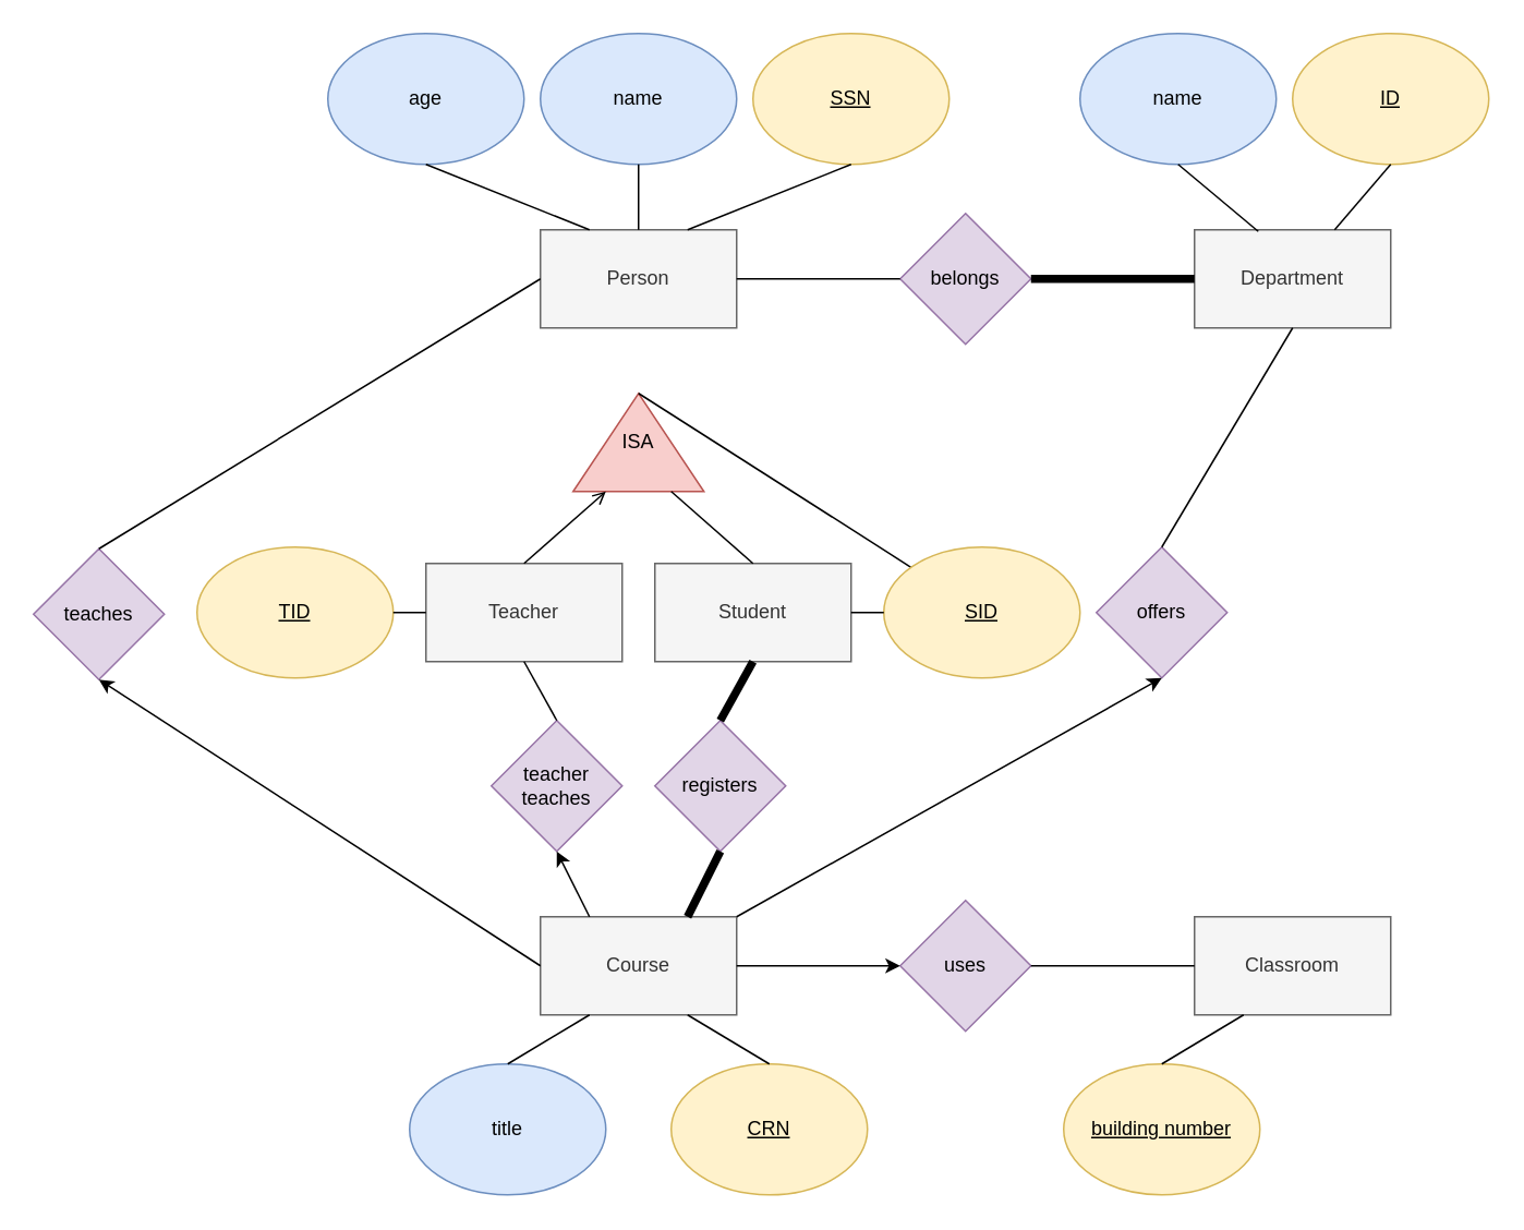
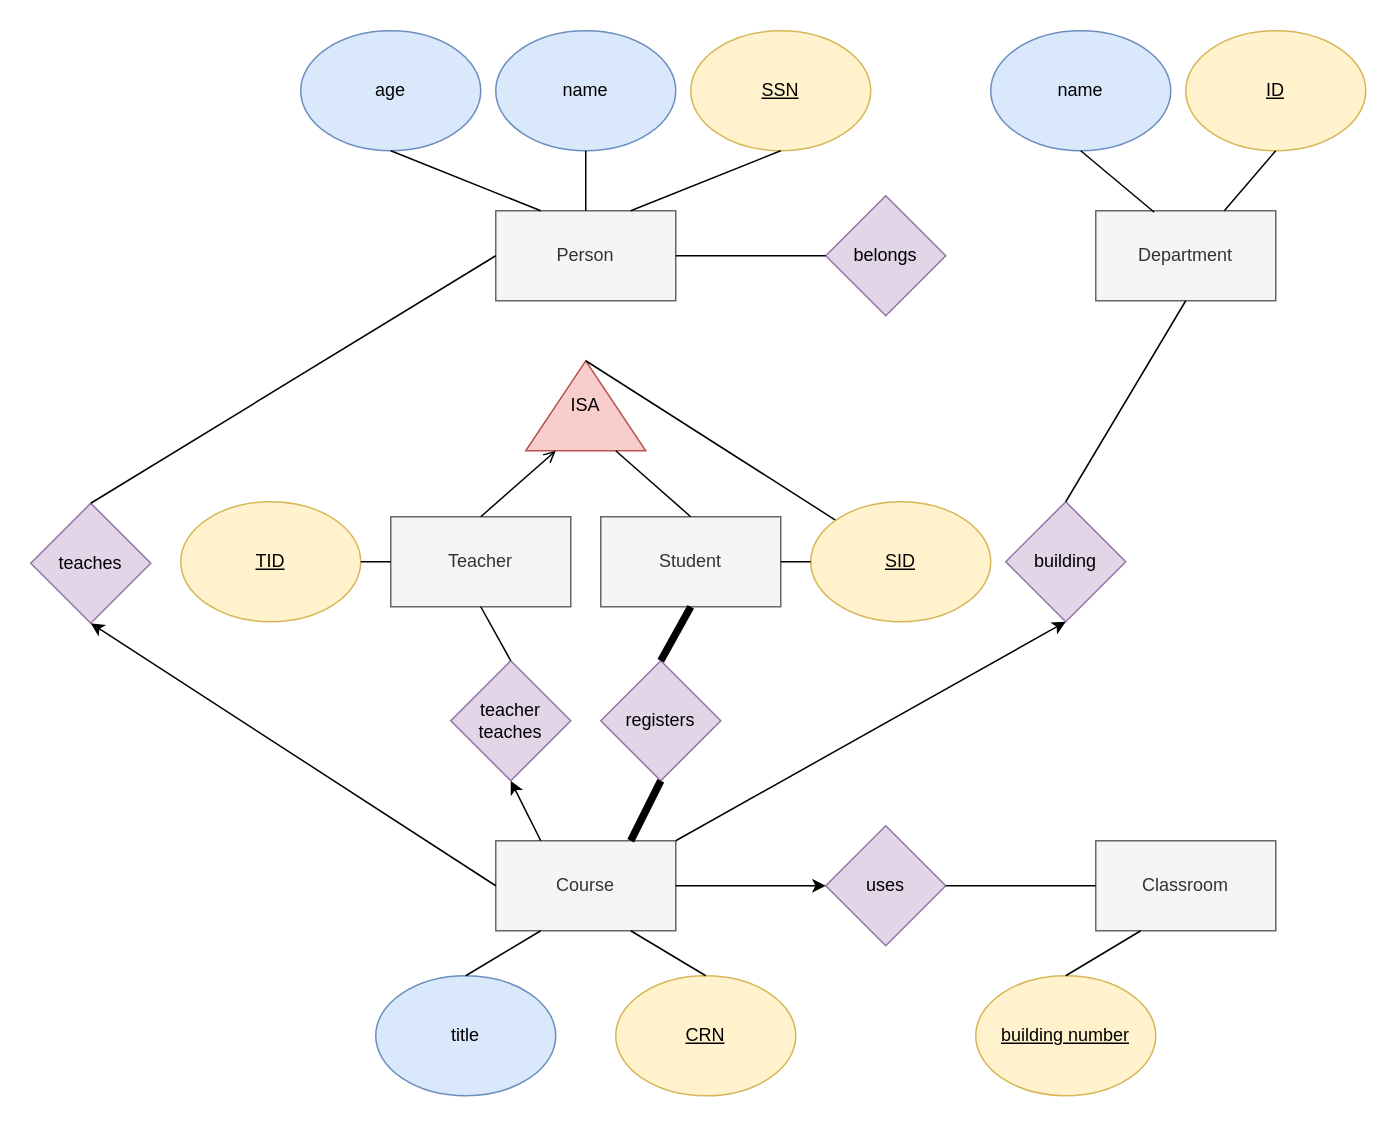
  <mxCell id="0" />
  <mxCell id="1" parent="0" />
  <mxCell id="2" value="Person" style="rounded=0;whiteSpace=wrap;html=1;fillColor=#f5f5f5;fontColor=#333333;strokeColor=#666666;" parent="1" vertex="1"><mxGeometry x="330" y="140" width="120" height="60" as="geometry" /></mxCell>
  <mxCell id="3" value="age" style="ellipse;whiteSpace=wrap;html=1;fillColor=#dae8fc;strokeColor=#6c8ebf;" parent="1" vertex="1"><mxGeometry x="200" y="20" width="120" height="80" as="geometry" /></mxCell>
  <mxCell id="4" value="name" style="ellipse;whiteSpace=wrap;html=1;fillColor=#dae8fc;strokeColor=#6c8ebf;" parent="1" vertex="1"><mxGeometry x="330" y="20" width="120" height="80" as="geometry" /></mxCell>
  <mxCell id="5" value="&lt;u&gt;SSN&lt;/u&gt;" style="ellipse;whiteSpace=wrap;html=1;fillColor=#fff2cc;strokeColor=#d6b656;" parent="1" vertex="1"><mxGeometry x="460" y="20" width="120" height="80" as="geometry" /></mxCell>
  <mxCell id="6" value="" style="endArrow=none;html=1;rounded=0;entryX=0.5;entryY=1;entryDx=0;entryDy=0;exitX=0.25;exitY=0;exitDx=0;exitDy=0;" parent="1" source="2" target="3" edge="1"><mxGeometry width="50" height="50" relative="1" as="geometry"><mxPoint x="200" y="100" as="sourcePoint" /><mxPoint x="250" y="50" as="targetPoint" /></mxGeometry></mxCell>
  <mxCell id="7" value="" style="endArrow=none;html=1;rounded=0;exitX=0.5;exitY=0;exitDx=0;exitDy=0;entryX=0.5;entryY=1;entryDx=0;entryDy=0;" parent="1" source="2" target="4" edge="1"><mxGeometry width="50" height="50" relative="1" as="geometry"><mxPoint x="200" y="100" as="sourcePoint" /><mxPoint x="250" y="50" as="targetPoint" /></mxGeometry></mxCell>
  <mxCell id="8" value="" style="endArrow=none;html=1;rounded=0;exitX=0.75;exitY=0;exitDx=0;exitDy=0;entryX=0.5;entryY=1;entryDx=0;entryDy=0;" parent="1" source="2" target="5" edge="1"><mxGeometry width="50" height="50" relative="1" as="geometry"><mxPoint x="200" y="100" as="sourcePoint" /><mxPoint x="250" y="50" as="targetPoint" /></mxGeometry></mxCell>
  <mxCell id="9" value="ISA" style="triangle;whiteSpace=wrap;html=1;direction=north;fillColor=#f8cecc;strokeColor=#b85450;" parent="1" vertex="1"><mxGeometry x="350" y="240" width="80" height="60" as="geometry" /></mxCell>
  <mxCell id="10" value="" style="endArrow=none;html=1;rounded=0;strokeWidth=1;exitX=1;exitY=0.5;exitDx=0;exitDy=0;" parent="1" source="9" target="41" edge="1"><mxGeometry width="50" height="50" relative="1" as="geometry"><mxPoint x="270" y="330" as="sourcePoint" /><mxPoint x="320" y="280" as="targetPoint" /></mxGeometry></mxCell>
  <mxCell id="11" value="Student" style="rounded=0;whiteSpace=wrap;html=1;fillColor=#f5f5f5;fontColor=#333333;strokeColor=#666666;" parent="1" vertex="1"><mxGeometry x="400" y="344" width="120" height="60" as="geometry" /></mxCell>
  <mxCell id="12" value="Teacher" style="rounded=0;whiteSpace=wrap;html=1;fillColor=#f5f5f5;fontColor=#333333;strokeColor=#666666;" parent="1" vertex="1"><mxGeometry x="260" y="344" width="120" height="60" as="geometry" /></mxCell>
  <mxCell id="13" value="" style="endArrow=none;html=1;rounded=0;strokeWidth=1;exitX=0.5;exitY=0;exitDx=0;exitDy=0;entryX=0;entryY=0.75;entryDx=0;entryDy=0;" parent="1" source="11" target="9" edge="1"><mxGeometry width="50" height="50" relative="1" as="geometry"><mxPoint x="270" y="330" as="sourcePoint" /><mxPoint x="330" y="300" as="targetPoint" /></mxGeometry></mxCell>
  <mxCell id="14" value="" style="endArrow=open;html=1;rounded=0;strokeWidth=1;exitX=0.5;exitY=0;exitDx=0;exitDy=0;entryX=0;entryY=0.25;entryDx=0;entryDy=0;" parent="1" source="12" edge="1" target="9"><mxGeometry width="50" height="50" relative="1" as="geometry"><mxPoint x="270" y="330" as="sourcePoint" /><mxPoint x="430" y="300" as="targetPoint" /></mxGeometry></mxCell>
  <mxCell id="15" value="Course" style="rounded=0;whiteSpace=wrap;html=1;fillColor=#f5f5f5;fontColor=#333333;strokeColor=#666666;" parent="1" vertex="1"><mxGeometry x="330" y="560" width="120" height="60" as="geometry" /></mxCell>
  <mxCell id="16" value="registers" style="rhombus;whiteSpace=wrap;html=1;fillColor=#e1d5e7;strokeColor=#9673a6;" parent="1" vertex="1"><mxGeometry x="400" y="440" width="80" height="80" as="geometry" /></mxCell>
  <mxCell id="17" value="teaches" style="rhombus;whiteSpace=wrap;html=1;fillColor=#e1d5e7;strokeColor=#9673a6;" parent="1" vertex="1"><mxGeometry x="20" y="335" width="80" height="80" as="geometry" /></mxCell>
  <mxCell id="18" value="" style="endArrow=none;html=1;rounded=0;strokeWidth=5;exitX=0.5;exitY=1;exitDx=0;exitDy=0;entryX=0.5;entryY=0;entryDx=0;entryDy=0;" parent="1" source="11" target="16" edge="1"><mxGeometry width="50" height="50" relative="1" as="geometry"><mxPoint x="540" y="370" as="sourcePoint" /><mxPoint x="590" y="320" as="targetPoint" /></mxGeometry></mxCell>
  <mxCell id="19" value="" style="endArrow=none;html=1;rounded=0;strokeWidth=5;exitX=0.5;exitY=1;exitDx=0;exitDy=0;entryX=0.75;entryY=0;entryDx=0;entryDy=0;" parent="1" source="16" target="15" edge="1"><mxGeometry width="50" height="50" relative="1" as="geometry"><mxPoint x="610" y="370" as="sourcePoint" /><mxPoint x="450" y="560" as="targetPoint" /></mxGeometry></mxCell>
  <mxCell id="20" value="" style="endArrow=none;html=1;rounded=0;strokeWidth=1;exitX=0;exitY=0.5;exitDx=0;exitDy=0;entryX=0.5;entryY=0;entryDx=0;entryDy=0;" parent="1" source="2" target="17" edge="1"><mxGeometry width="50" height="50" relative="1" as="geometry"><mxPoint x="160" y="371" as="sourcePoint" /><mxPoint x="210" y="321" as="targetPoint" /></mxGeometry></mxCell>
  <mxCell id="21" value="Department" style="rounded=0;whiteSpace=wrap;html=1;fillColor=#f5f5f5;fontColor=#333333;strokeColor=#666666;" parent="1" vertex="1"><mxGeometry x="730" y="140" width="120" height="60" as="geometry" /></mxCell>
  <mxCell id="22" value="belongs" style="rhombus;whiteSpace=wrap;html=1;fillColor=#e1d5e7;strokeColor=#9673a6;" parent="1" vertex="1"><mxGeometry x="550" y="130" width="80" height="80" as="geometry" /></mxCell>
  <mxCell id="23" value="" style="endArrow=none;html=1;rounded=0;strokeWidth=1;exitX=1;exitY=0.5;exitDx=0;exitDy=0;entryX=0;entryY=0.5;entryDx=0;entryDy=0;" parent="1" source="2" target="22" edge="1"><mxGeometry width="50" height="50" relative="1" as="geometry"><mxPoint x="600" y="370" as="sourcePoint" /><mxPoint x="650" y="320" as="targetPoint" /></mxGeometry></mxCell>
- <mxCell id="24" value="" style="endArrow=none;html=1;rounded=0;strokeWidth=5;exitX=1;exitY=0.5;exitDx=0;exitDy=0;entryX=0;entryY=0.5;entryDx=0;entryDy=0;" parent="1" source="22" target="21" edge="1"><mxGeometry width="50" height="50" relative="1" as="geometry"><mxPoint x="600" y="370" as="sourcePoint" /><mxPoint x="650" y="320" as="targetPoint" /></mxGeometry></mxCell>
  <mxCell id="25" value="name" style="ellipse;whiteSpace=wrap;html=1;fillColor=#dae8fc;strokeColor=#6c8ebf;" parent="1" vertex="1"><mxGeometry x="660" y="20" width="120" height="80" as="geometry" /></mxCell>
  <mxCell id="26" value="&lt;u&gt;ID&lt;/u&gt;" style="ellipse;whiteSpace=wrap;html=1;fillColor=#fff2cc;strokeColor=#d6b656;" parent="1" vertex="1"><mxGeometry x="790" y="20" width="120" height="80" as="geometry" /></mxCell>
  <mxCell id="27" value="" style="endArrow=none;html=1;rounded=0;strokeWidth=1;exitX=0.5;exitY=1;exitDx=0;exitDy=0;entryX=0.325;entryY=0.017;entryDx=0;entryDy=0;entryPerimeter=0;" parent="1" source="25" target="21" edge="1"><mxGeometry width="50" height="50" relative="1" as="geometry"><mxPoint x="650" y="370" as="sourcePoint" /><mxPoint x="700" y="320" as="targetPoint" /></mxGeometry></mxCell>
  <mxCell id="28" value="" style="endArrow=none;html=1;rounded=0;strokeWidth=1;" parent="1" source="21" edge="1"><mxGeometry width="50" height="50" relative="1" as="geometry"><mxPoint x="650" y="370" as="sourcePoint" /><mxPoint x="850" y="100" as="targetPoint" /></mxGeometry></mxCell>
- <mxCell id="29" value="offers" style="rhombus;whiteSpace=wrap;html=1;fillColor=#e1d5e7;strokeColor=#9673a6;" parent="1" vertex="1"><mxGeometry x="670" y="334" width="80" height="80" as="geometry" /></mxCell>
+ <mxCell id="29" value="building" style="rhombus;whiteSpace=wrap;html=1;fillColor=#e1d5e7;strokeColor=#9673a6;" parent="1" vertex="1"><mxGeometry x="670" y="334" width="80" height="80" as="geometry" /></mxCell>
  <mxCell id="30" value="" style="endArrow=none;html=1;rounded=0;strokeWidth=1;entryX=0.5;entryY=1;entryDx=0;entryDy=0;exitX=0.5;exitY=0;exitDx=0;exitDy=0;" parent="1" source="29" target="21" edge="1"><mxGeometry width="50" height="50" relative="1" as="geometry"><mxPoint x="600" y="290" as="sourcePoint" /><mxPoint x="580" y="320" as="targetPoint" /></mxGeometry></mxCell>
  <mxCell id="31" value="Classroom" style="rounded=0;whiteSpace=wrap;html=1;fillColor=#f5f5f5;fontColor=#333333;strokeColor=#666666;" parent="1" vertex="1"><mxGeometry x="730" y="560" width="120" height="60" as="geometry" /></mxCell>
  <mxCell id="32" value="uses" style="rhombus;whiteSpace=wrap;html=1;fillColor=#e1d5e7;strokeColor=#9673a6;" parent="1" vertex="1"><mxGeometry x="550" y="550" width="80" height="80" as="geometry" /></mxCell>
  <mxCell id="33" value="" style="endArrow=classic;html=1;rounded=0;strokeWidth=1;exitX=1;exitY=0.5;exitDx=0;exitDy=0;entryX=0;entryY=0.5;entryDx=0;entryDy=0;" parent="1" source="15" target="32" edge="1"><mxGeometry width="50" height="50" relative="1" as="geometry"><mxPoint x="530" y="370" as="sourcePoint" /><mxPoint x="580" y="320" as="targetPoint" /></mxGeometry></mxCell>
  <mxCell id="34" value="" style="endArrow=none;html=1;rounded=0;strokeWidth=1;exitX=1;exitY=0.5;exitDx=0;exitDy=0;entryX=0;entryY=0.5;entryDx=0;entryDy=0;" parent="1" source="32" target="31" edge="1"><mxGeometry width="50" height="50" relative="1" as="geometry"><mxPoint x="530" y="370" as="sourcePoint" /><mxPoint x="580" y="320" as="targetPoint" /></mxGeometry></mxCell>
  <mxCell id="35" value="title" style="ellipse;whiteSpace=wrap;html=1;fillColor=#dae8fc;strokeColor=#6c8ebf;" parent="1" vertex="1"><mxGeometry x="250" y="650" width="120" height="80" as="geometry" /></mxCell>
  <mxCell id="36" value="&lt;u&gt;CRN&lt;/u&gt;" style="ellipse;whiteSpace=wrap;html=1;fillColor=#fff2cc;strokeColor=#d6b656;" parent="1" vertex="1"><mxGeometry x="410" y="650" width="120" height="80" as="geometry" /></mxCell>
  <mxCell id="37" value="" style="endArrow=none;html=1;rounded=0;strokeWidth=1;exitX=0.5;exitY=0;exitDx=0;exitDy=0;entryX=0.25;entryY=1;entryDx=0;entryDy=0;" parent="1" source="35" target="15" edge="1"><mxGeometry width="50" height="50" relative="1" as="geometry"><mxPoint x="530" y="370" as="sourcePoint" /><mxPoint x="580" y="320" as="targetPoint" /></mxGeometry></mxCell>
  <mxCell id="38" value="" style="endArrow=none;html=1;rounded=0;strokeWidth=1;exitX=0.5;exitY=0;exitDx=0;exitDy=0;entryX=0.75;entryY=1;entryDx=0;entryDy=0;" parent="1" source="36" target="15" edge="1"><mxGeometry width="50" height="50" relative="1" as="geometry"><mxPoint x="530" y="370" as="sourcePoint" /><mxPoint x="580" y="320" as="targetPoint" /></mxGeometry></mxCell>
  <mxCell id="39" value="&lt;u&gt;building number&lt;/u&gt;" style="ellipse;whiteSpace=wrap;html=1;fillColor=#fff2cc;strokeColor=#d6b656;" parent="1" vertex="1"><mxGeometry x="650" y="650" width="120" height="80" as="geometry" /></mxCell>
  <mxCell id="40" value="" style="endArrow=none;html=1;rounded=0;strokeWidth=1;exitX=0.5;exitY=0;exitDx=0;exitDy=0;entryX=0.25;entryY=1;entryDx=0;entryDy=0;" parent="1" source="39" target="31" edge="1"><mxGeometry width="50" height="50" relative="1" as="geometry"><mxPoint x="530" y="370" as="sourcePoint" /><mxPoint x="580" y="320" as="targetPoint" /></mxGeometry></mxCell>
  <mxCell id="41" value="&lt;u&gt;SID&lt;/u&gt;" style="ellipse;whiteSpace=wrap;html=1;fillColor=#fff2cc;strokeColor=#d6b656;" vertex="1" parent="1"><mxGeometry x="540" y="334" width="120" height="80" as="geometry" /></mxCell>
  <mxCell id="42" value="" style="endArrow=none;html=1;rounded=0;strokeWidth=1;exitX=1;exitY=0.5;exitDx=0;exitDy=0;entryX=0;entryY=0.5;entryDx=0;entryDy=0;" edge="1" parent="1" source="11" target="41"><mxGeometry width="50" height="50" relative="1" as="geometry"><mxPoint x="540" y="420" as="sourcePoint" /><mxPoint x="590" y="370" as="targetPoint" /></mxGeometry></mxCell>
  <mxCell id="43" value="&lt;u&gt;TID&lt;/u&gt;" style="ellipse;whiteSpace=wrap;html=1;fillColor=#fff2cc;strokeColor=#d6b656;" vertex="1" parent="1"><mxGeometry x="120" y="334" width="120" height="80" as="geometry" /></mxCell>
  <mxCell id="44" value="" style="endArrow=none;html=1;rounded=0;strokeWidth=1;exitX=1;exitY=0.5;exitDx=0;exitDy=0;entryX=0;entryY=0.5;entryDx=0;entryDy=0;" edge="1" parent="1" source="43" target="12"><mxGeometry width="50" height="50" relative="1" as="geometry"><mxPoint x="460" y="371" as="sourcePoint" /><mxPoint x="510" y="321" as="targetPoint" /></mxGeometry></mxCell>
  <mxCell id="45" value="" style="endArrow=classic;html=1;rounded=0;strokeWidth=1;exitX=1;exitY=0;exitDx=0;exitDy=0;entryX=0.5;entryY=1;entryDx=0;entryDy=0;" edge="1" parent="1" source="15" target="29"><mxGeometry width="50" height="50" relative="1" as="geometry"><mxPoint x="460" y="451" as="sourcePoint" /><mxPoint x="510" y="401" as="targetPoint" /></mxGeometry></mxCell>
  <mxCell id="46" value="" style="endArrow=classic;html=1;rounded=0;strokeWidth=1;exitX=0;exitY=0.5;exitDx=0;exitDy=0;entryX=0.5;entryY=1;entryDx=0;entryDy=0;" edge="1" parent="1" source="15" target="17"><mxGeometry width="50" height="50" relative="1" as="geometry"><mxPoint x="460" y="451" as="sourcePoint" /><mxPoint x="510" y="401" as="targetPoint" /></mxGeometry></mxCell>
  <mxCell id="47" value="teacher teaches" style="rhombus;whiteSpace=wrap;html=1;fillColor=#e1d5e7;strokeColor=#9673a6;" vertex="1" parent="1"><mxGeometry x="300" y="440" width="80" height="80" as="geometry" /></mxCell>
  <mxCell id="48" value="" style="endArrow=none;html=1;rounded=0;strokeWidth=1;exitX=0.5;exitY=1;exitDx=0;exitDy=0;entryX=0.5;entryY=0;entryDx=0;entryDy=0;" edge="1" parent="1" source="12" target="47"><mxGeometry width="50" height="50" relative="1" as="geometry"><mxPoint x="460" y="451" as="sourcePoint" /><mxPoint x="510" y="401" as="targetPoint" /></mxGeometry></mxCell>
  <mxCell id="49" value="" style="endArrow=classic;html=1;rounded=0;strokeWidth=1;exitX=0.25;exitY=0;exitDx=0;exitDy=0;entryX=0.5;entryY=1;entryDx=0;entryDy=0;" edge="1" parent="1" source="15" target="47"><mxGeometry width="50" height="50" relative="1" as="geometry"><mxPoint x="470" y="371" as="sourcePoint" /><mxPoint x="520" y="321" as="targetPoint" /></mxGeometry></mxCell>
